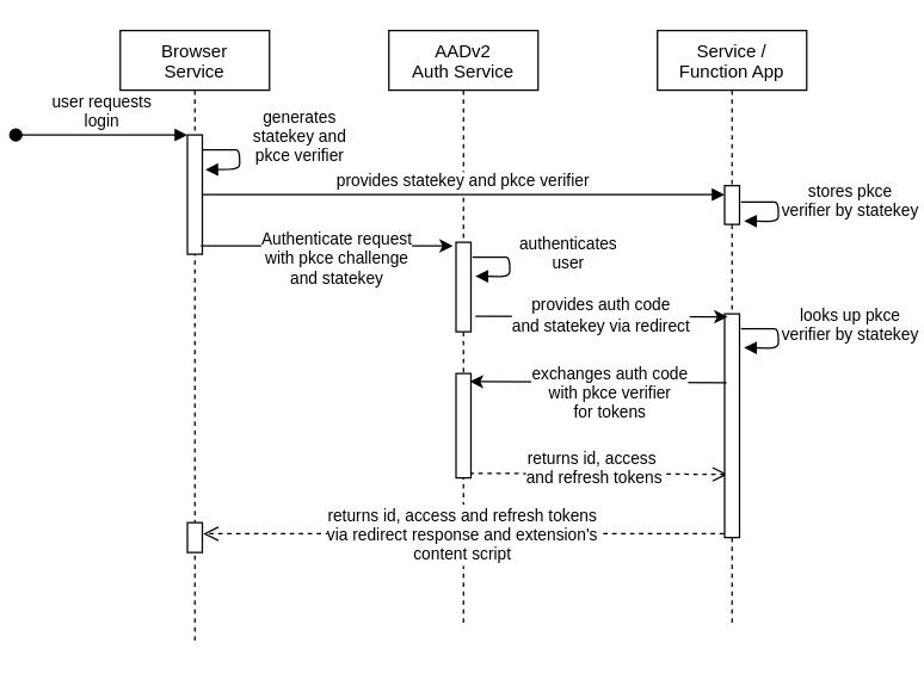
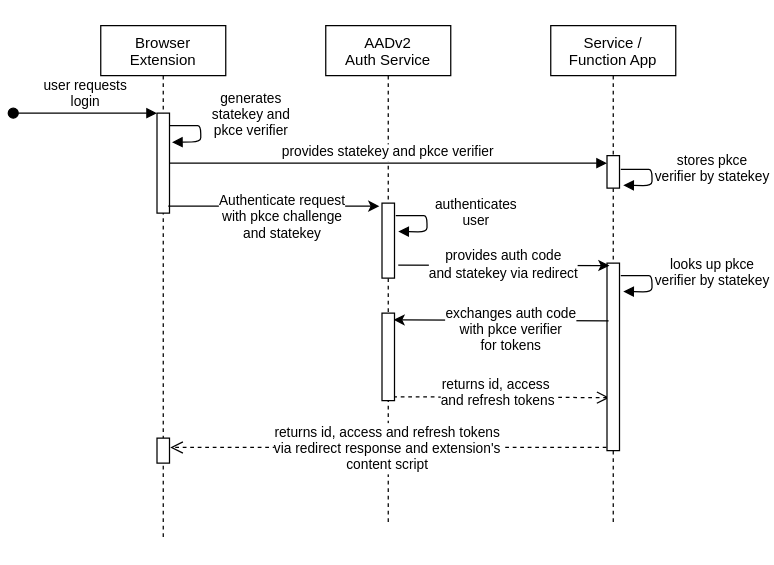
  <mxCell id="0" />
  <mxCell id="1" parent="0" />
- <mxCell id="2" value="Browser&#10;Service" style="shape=umlLifeline;perimeter=lifelinePerimeter;container=1;collapsible=0;recursiveResize=0;rounded=0;shadow=0;strokeWidth=1;" parent="1" vertex="1"><mxGeometry x="20" y="20" width="100" height="410" as="geometry" /></mxCell>
+ <mxCell id="2" value="Browser&#10;Extension" style="shape=umlLifeline;perimeter=lifelinePerimeter;container=1;collapsible=0;recursiveResize=0;rounded=0;shadow=0;strokeWidth=1;" parent="1" vertex="1"><mxGeometry x="20" y="20" width="100" height="410" as="geometry" /></mxCell>
  <mxCell id="3" value="" style="points=[];perimeter=orthogonalPerimeter;rounded=0;shadow=0;strokeWidth=1;" parent="2" vertex="1"><mxGeometry x="45" y="70" width="10" height="80" as="geometry" /></mxCell>
  <mxCell id="4" value="user requests&#10;login" style="verticalAlign=bottom;startArrow=oval;endArrow=block;startSize=8;shadow=0;strokeWidth=1;" parent="2" target="3" edge="1"><mxGeometry relative="1" as="geometry"><mxPoint x="-70" y="70" as="sourcePoint" /></mxGeometry></mxCell>
  <mxCell id="5" value="" style="points=[];perimeter=orthogonalPerimeter;rounded=0;shadow=0;strokeWidth=1;" vertex="1" parent="2"><mxGeometry x="45" y="330" width="10" height="20" as="geometry" /></mxCell>
  <mxCell id="6" value="AADv2&#10;Auth Service" style="shape=umlLifeline;perimeter=lifelinePerimeter;container=1;collapsible=0;recursiveResize=0;rounded=0;shadow=0;strokeWidth=1;" parent="1" vertex="1"><mxGeometry x="200" y="20" width="100" height="400" as="geometry" /></mxCell>
  <mxCell id="7" value="" style="points=[];perimeter=orthogonalPerimeter;rounded=0;shadow=0;strokeWidth=1;" parent="6" vertex="1"><mxGeometry x="45" y="142" width="10" height="60" as="geometry" /></mxCell>
  <mxCell id="8" value="returns id, access &#10;and refresh tokens" style="verticalAlign=bottom;endArrow=open;dashed=1;endSize=8;shadow=0;strokeWidth=1;exitX=1.062;exitY=0.861;exitDx=0;exitDy=0;exitPerimeter=0;entryX=0.48;entryY=0.744;entryDx=0;entryDy=0;entryPerimeter=0;" parent="1" edge="1"><mxGeometry x="-0.029" y="-12" relative="1" as="geometry"><mxPoint x="427" y="317.6" as="targetPoint" /><Array as="points" /><mxPoint as="offset" /><mxPoint x="254" y="316.98" as="sourcePoint" /></mxGeometry></mxCell>
  <mxCell id="9" value="provides statekey and pkce verifier" style="verticalAlign=bottom;endArrow=block;shadow=0;strokeWidth=1;" parent="1" source="3" target="11" edge="1"><mxGeometry relative="1" as="geometry"><mxPoint x="175" y="115" as="sourcePoint" /><mxPoint x="410" y="129" as="targetPoint" /><Array as="points"><mxPoint x="100" y="130" /><mxPoint x="230" y="130" /></Array></mxGeometry></mxCell>
  <mxCell id="10" value="Service /&#10;Function App" style="shape=umlLifeline;perimeter=lifelinePerimeter;container=1;collapsible=0;recursiveResize=0;rounded=0;shadow=0;strokeWidth=1;" parent="1" vertex="1"><mxGeometry x="380" y="20" width="100" height="400" as="geometry" /></mxCell>
  <mxCell id="11" value="" style="points=[];perimeter=orthogonalPerimeter;rounded=0;shadow=0;strokeWidth=1;" parent="10" vertex="1"><mxGeometry x="45" y="104" width="10" height="26" as="geometry" /></mxCell>
  <mxCell id="12" value="" style="points=[];perimeter=orthogonalPerimeter;rounded=0;shadow=0;strokeWidth=1;" vertex="1" parent="10"><mxGeometry x="45" y="190" width="10" height="150" as="geometry" /></mxCell>
  <mxCell id="13" value="generates&#10;statekey and&#10;pkce verifier" style="verticalAlign=bottom;endArrow=block;shadow=0;strokeWidth=1;entryX=1.2;entryY=0.111;entryDx=0;entryDy=0;entryPerimeter=0;" parent="1" edge="1"><mxGeometry x="0.238" y="40" relative="1" as="geometry"><mxPoint x="75" y="100" as="sourcePoint" /><mxPoint x="77" y="113.31" as="targetPoint" /><Array as="points"><mxPoint x="90" y="100" /><mxPoint x="100" y="100" /><mxPoint x="100" y="113" /></Array><mxPoint x="40" y="-40" as="offset" /></mxGeometry></mxCell>
  <mxCell id="14" value="" style="endArrow=classic;html=1;entryX=-0.11;entryY=0.012;entryDx=0;entryDy=0;entryPerimeter=0;" parent="1" edge="1"><mxGeometry width="50" height="50" relative="1" as="geometry"><mxPoint x="74" y="164.4" as="sourcePoint" /><mxPoint x="242.9" y="164.4" as="targetPoint" /></mxGeometry></mxCell>
  <mxCell id="15" value="Authenticate request&lt;br&gt;with pkce challenge&lt;br&gt;and statekey" style="edgeLabel;html=1;align=center;verticalAlign=middle;resizable=0;points=[];" parent="14" vertex="1" connectable="0"><mxGeometry x="0.069" y="1" relative="1" as="geometry"><mxPoint y="9.08" as="offset" /></mxGeometry></mxCell>
  <mxCell id="16" value="authenticates&#10;user" style="verticalAlign=bottom;endArrow=block;shadow=0;strokeWidth=1;entryX=1.2;entryY=0.111;entryDx=0;entryDy=0;entryPerimeter=0;" parent="1" edge="1"><mxGeometry x="0.238" y="40" relative="1" as="geometry"><mxPoint x="256" y="172" as="sourcePoint" /><mxPoint x="258" y="184.755" as="targetPoint" /><Array as="points"><mxPoint x="271" y="172" /><mxPoint x="281" y="172" /><mxPoint x="281" y="185" /></Array><mxPoint x="40" y="-40" as="offset" /></mxGeometry></mxCell>
  <mxCell id="17" value="" style="endArrow=classic;html=1;entryX=0.097;entryY=0.366;entryDx=0;entryDy=0;entryPerimeter=0;" parent="1" edge="1"><mxGeometry width="50" height="50" relative="1" as="geometry"><mxPoint x="258" y="211.66" as="sourcePoint" /><mxPoint x="426.97" y="211.958" as="targetPoint" /></mxGeometry></mxCell>
  <mxCell id="18" value="provides auth code&lt;br&gt;and statekey via redirect" style="edgeLabel;html=1;align=center;verticalAlign=middle;resizable=0;points=[];" parent="17" vertex="1" connectable="0"><mxGeometry x="0.143" y="1" relative="1" as="geometry"><mxPoint x="-13.55" y="-0.52" as="offset" /></mxGeometry></mxCell>
  <mxCell id="19" value="" style="endArrow=classic;html=1;exitX=0.028;exitY=0.577;exitDx=0;exitDy=0;exitPerimeter=0;entryX=0.924;entryY=0.077;entryDx=0;entryDy=0;entryPerimeter=0;" parent="1" target="23" edge="1"><mxGeometry width="50" height="50" relative="1" as="geometry"><mxPoint x="426.28" y="256.131" as="sourcePoint" /><mxPoint x="250" y="255" as="targetPoint" /></mxGeometry></mxCell>
  <mxCell id="20" value="exchanges auth code&lt;br&gt;with pkce verifier&lt;br&gt;for tokens" style="edgeLabel;html=1;align=center;verticalAlign=middle;resizable=0;points=[];" parent="19" vertex="1" connectable="0"><mxGeometry x="0.144" y="-1" relative="1" as="geometry"><mxPoint x="19.12" y="8.28" as="offset" /></mxGeometry></mxCell>
  <mxCell id="21" value="looks up pkce&#10;verifier by statekey" style="verticalAlign=bottom;endArrow=block;shadow=0;strokeWidth=1;entryX=1.2;entryY=0.111;entryDx=0;entryDy=0;entryPerimeter=0;" parent="1" edge="1"><mxGeometry x="0.238" y="49" relative="1" as="geometry"><mxPoint x="436" y="220" as="sourcePoint" /><mxPoint x="438" y="232.755" as="targetPoint" /><Array as="points"><mxPoint x="451" y="220" /><mxPoint x="461" y="220" /><mxPoint x="461" y="233" /></Array><mxPoint x="49" y="-49" as="offset" /></mxGeometry></mxCell>
  <mxCell id="22" value="stores pkce&#10;verifier by statekey" style="verticalAlign=bottom;endArrow=block;shadow=0;strokeWidth=1;entryX=1.2;entryY=0.111;entryDx=0;entryDy=0;entryPerimeter=0;" edge="1" parent="1"><mxGeometry x="0.246" y="49" relative="1" as="geometry"><mxPoint x="436" y="135" as="sourcePoint" /><mxPoint x="438" y="147.755" as="targetPoint" /><Array as="points"><mxPoint x="451" y="135" /><mxPoint x="461" y="135" /><mxPoint x="461" y="148" /></Array><mxPoint x="49" y="-47" as="offset" /></mxGeometry></mxCell>
  <mxCell id="23" value="" style="points=[];perimeter=orthogonalPerimeter;rounded=0;shadow=0;strokeWidth=1;" vertex="1" parent="1"><mxGeometry x="245" y="250" width="10" height="70" as="geometry" /></mxCell>
  <mxCell id="24" value="returns id, access and refresh tokens&#10;via redirect response and extension's&#10;content script" style="verticalAlign=bottom;endArrow=open;dashed=1;endSize=8;shadow=0;strokeWidth=1;exitX=-0.041;exitY=0.983;exitDx=0;exitDy=0;exitPerimeter=0;entryX=1.062;entryY=0.374;entryDx=0;entryDy=0;entryPerimeter=0;" edge="1" parent="1" source="12" target="5"><mxGeometry x="0.001" y="23" relative="1" as="geometry"><mxPoint x="80" y="357" as="targetPoint" /><Array as="points" /><mxPoint as="offset" /><mxPoint x="120" y="440" as="sourcePoint" /></mxGeometry></mxCell>
